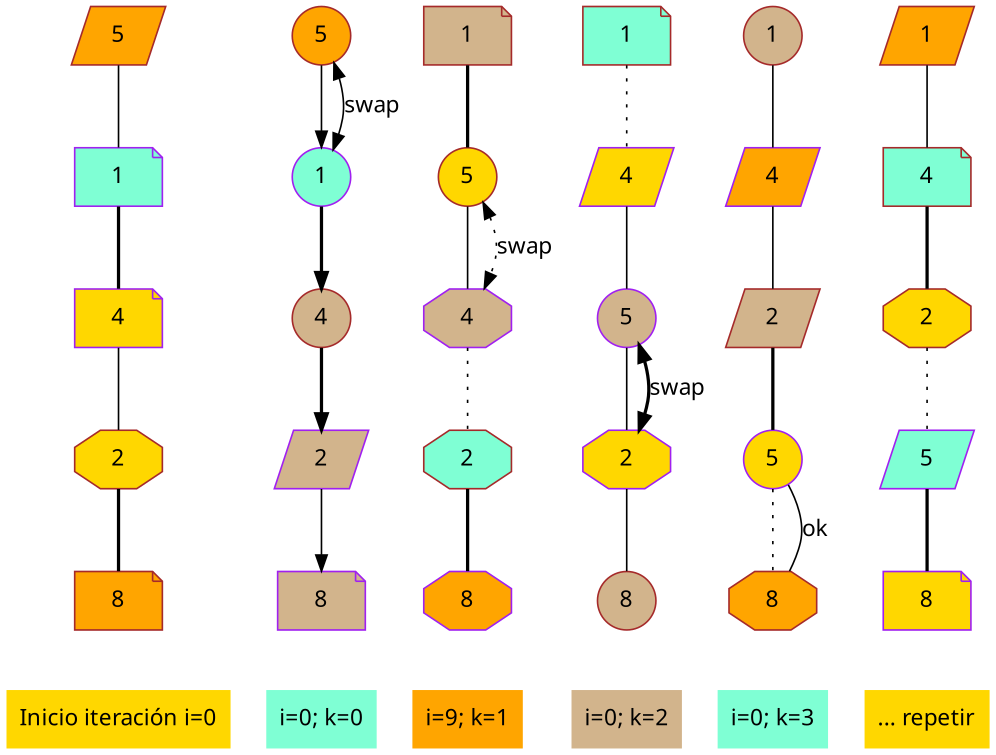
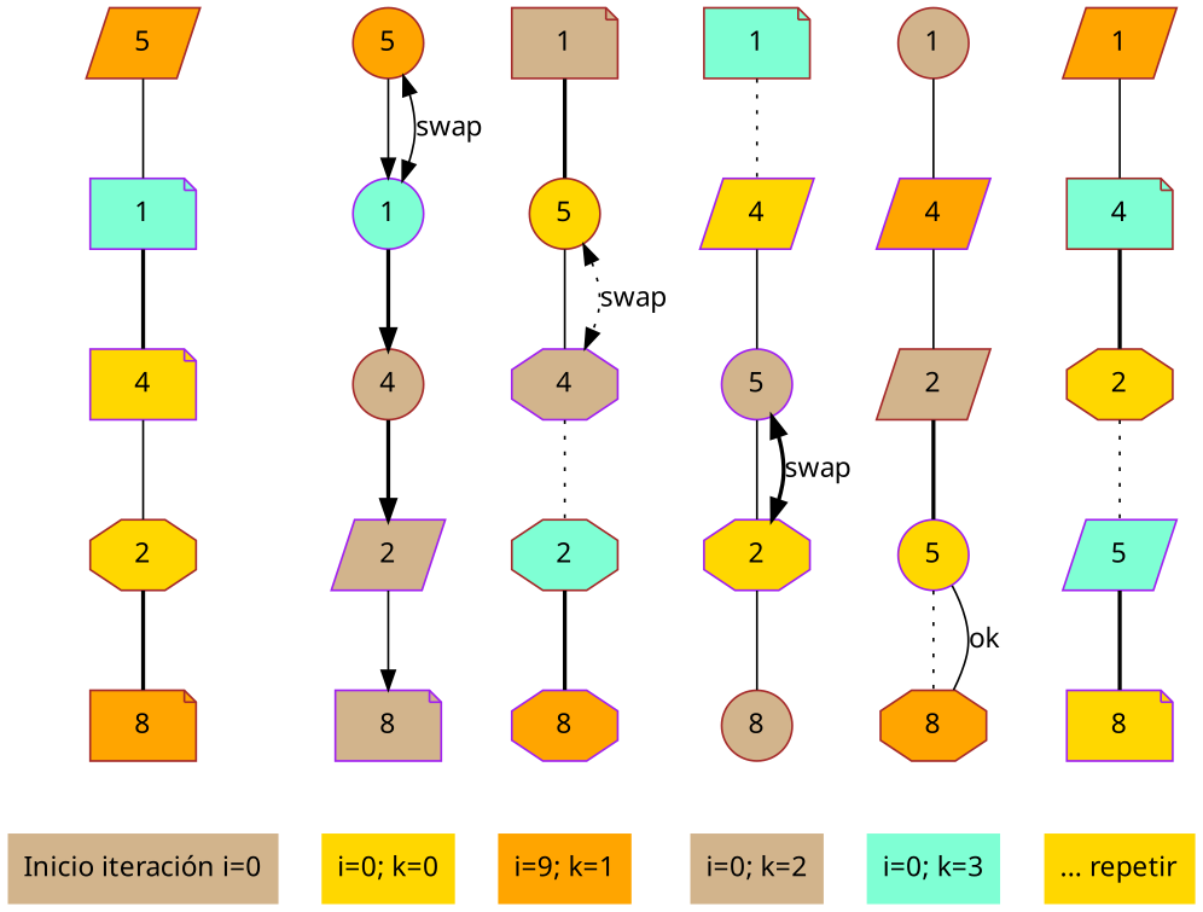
  digraph {
    fontname="Noto Sans"
    nodesep=.3
    rankdir=TB
    node [color=brown fillcolor=tan fontname="Noto Sans" shape=note style=filled]
    edge [arrowhead=none fontname="Noto Sans" style=solid weight=10]
    n1 [fillcolor=orange label=5 shape=parallelogram]
    n2 [color=purple fillcolor=aquamarine label=1]
    n3 [fillcolor=orange label=5 shape=circle]
    n4 [color=purple fillcolor=gold label=4]
    n5 [color=purple fillcolor=aquamarine label=1 shape=circle]
    n6 [label=1]
    n7 [fillcolor=gold label=2 shape=octagon]
    n8 [fillcolor=orange label=8]
-   n9 [color=purple fillcolor=gold label="Inicio iteración i=0" shape=plaintext]
+   n9 [color=purple label="Inicio iteración i=0" shape=plaintext]
    n10 [label=4 shape=circle]
    n11 [fillcolor=gold label=5 shape=circle]
    n12 [fillcolor=aquamarine label=1]
    n13 [color=purple label=2 shape=parallelogram]
    n14 [color=purple label=8]
-   n15 [fillcolor=aquamarine label="i=0; k=0" shape=plaintext]
+   n15 [fillcolor=gold label="i=0; k=0" shape=plaintext]
    n16 [color=purple label=4 shape=octagon]
    n17 [color=purple fillcolor=gold label=4 shape=parallelogram]
    n18 [label=1 shape=circle]
    n19 [fillcolor=aquamarine label=2 shape=octagon]
    n20 [color=purple fillcolor=orange label=8 shape=octagon]
    n21 [fillcolor=orange label="i=9; k=1" shape=plaintext]
    n22 [color=purple label=5 shape=circle]
    n23 [color=purple fillcolor=orange label=4 shape=parallelogram]
    n24 [fillcolor=orange label=1 shape=parallelogram]
    n25 [color=purple fillcolor=gold label=2 shape=octagon]
    n26 [label=8 shape=circle]
    n27 [color=purple label="i=0; k=2" shape=plaintext]
    n28 [label=2 shape=parallelogram]
    n29 [fillcolor=aquamarine label=4]
    n30 [color=purple fillcolor=gold label=5 shape=circle]
    n31 [fillcolor=orange label=8 shape=octagon]
    n32 [fillcolor=aquamarine label="i=0; k=3" shape=plaintext]
    n33 [fillcolor=gold label=2 shape=octagon]
    n34 [color=purple fillcolor=aquamarine label=5 shape=parallelogram]
    n35 [color=purple fillcolor=gold label=8]
    n36 [fillcolor=gold label="... repetir" shape=plaintext]
    n1 -> n2
    n1 -> n3 [constraint=false style=invis arrowhead="" weight=""]
    n2 -> n4 [style=bold]
    n3 -> n5 [arrowtail=none arrowhead=""]
    n3 -> n5 [constraint=false dir=both label=swap arrowhead="" weight=""]
    n3 -> n6 [constraint=false style=invis arrowhead="" weight=""]
    n4 -> n7
    n5 -> n10 [arrowtail=none style=bold arrowhead=""]
    n6 -> n11 [style=bold]
    n6 -> n12 [constraint=false style=invis arrowhead="" weight=""]
    n7 -> n8 [style=bold]
    n8 -> n9 [style=invis arrowhead=""]
    n10 -> n13 [arrowtail=none style=bold arrowhead=""]
    n11 -> n16
    n11 -> n16 [constraint=false dir=both label=swap style=dotted arrowhead="" weight=""]
    n12 -> n17 [style=dotted]
    n12 -> n18 [constraint=false style=invis arrowhead="" weight=""]
    n13 -> n14 [arrowtail=none arrowhead=""]
    n14 -> n15 [style=invis arrowhead=""]
    n16 -> n19 [style=dotted]
    n17 -> n22
    n18 -> n23
    n18 -> n24 [constraint=false style=invis arrowhead="" weight=""]
    n19 -> n20 [style=bold]
    n20 -> n21 [style=invis arrowhead=""]
    n22 -> n25
    n22 -> n25 [constraint=false dir=both label=swap style=bold arrowhead="" weight=""]
    n23 -> n28
    n24 -> n29
    n25 -> n26
    n26 -> n27 [style=invis arrowhead=""]
    n28 -> n30 [style=bold]
    n29 -> n33 [style=bold]
    n30 -> n31 [style=dotted]
    n30 -> n31 [arrowtail=none constraint=false dir=both label=ok weight=""]
    n31 -> n32 [style=invis arrowhead=""]
    n33 -> n34 [style=dotted]
    n34 -> n35 [style=bold]
    n35 -> n36 [style=invis arrowhead=""]
  }
